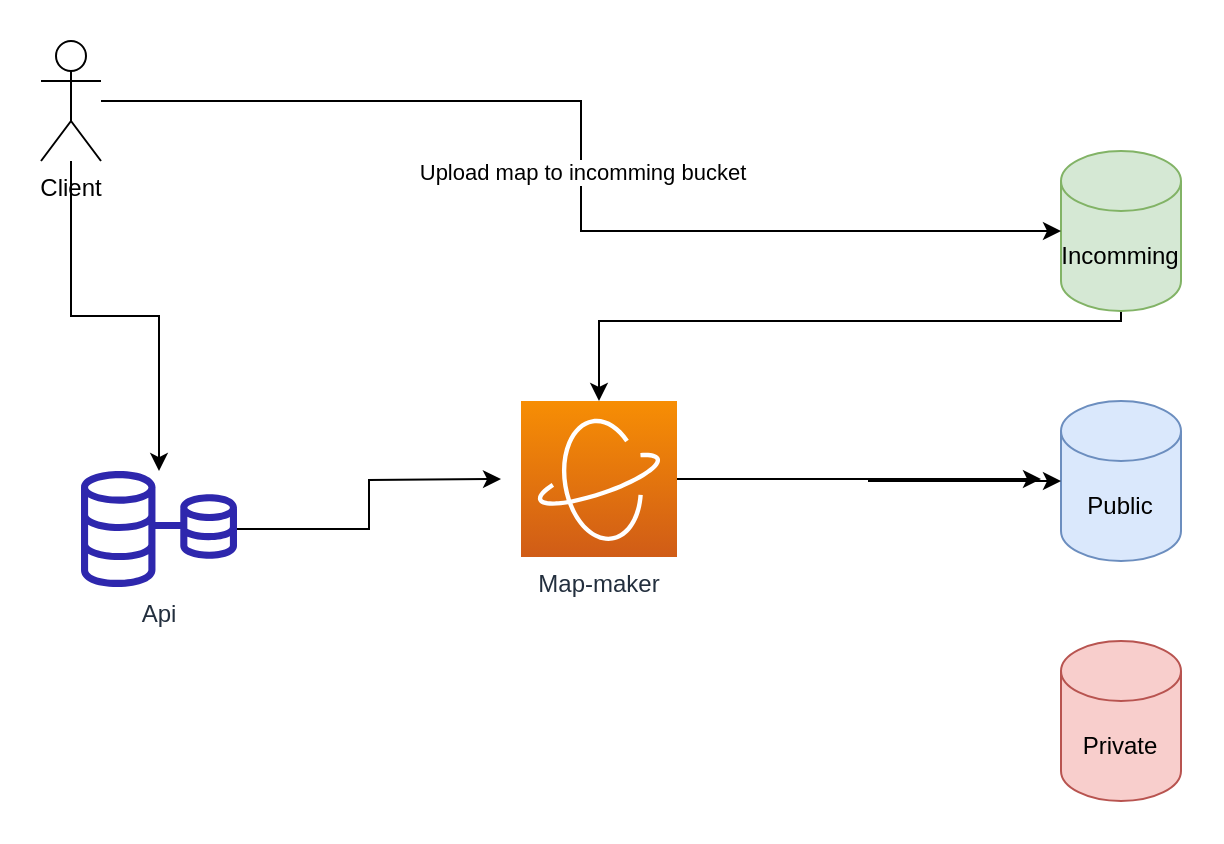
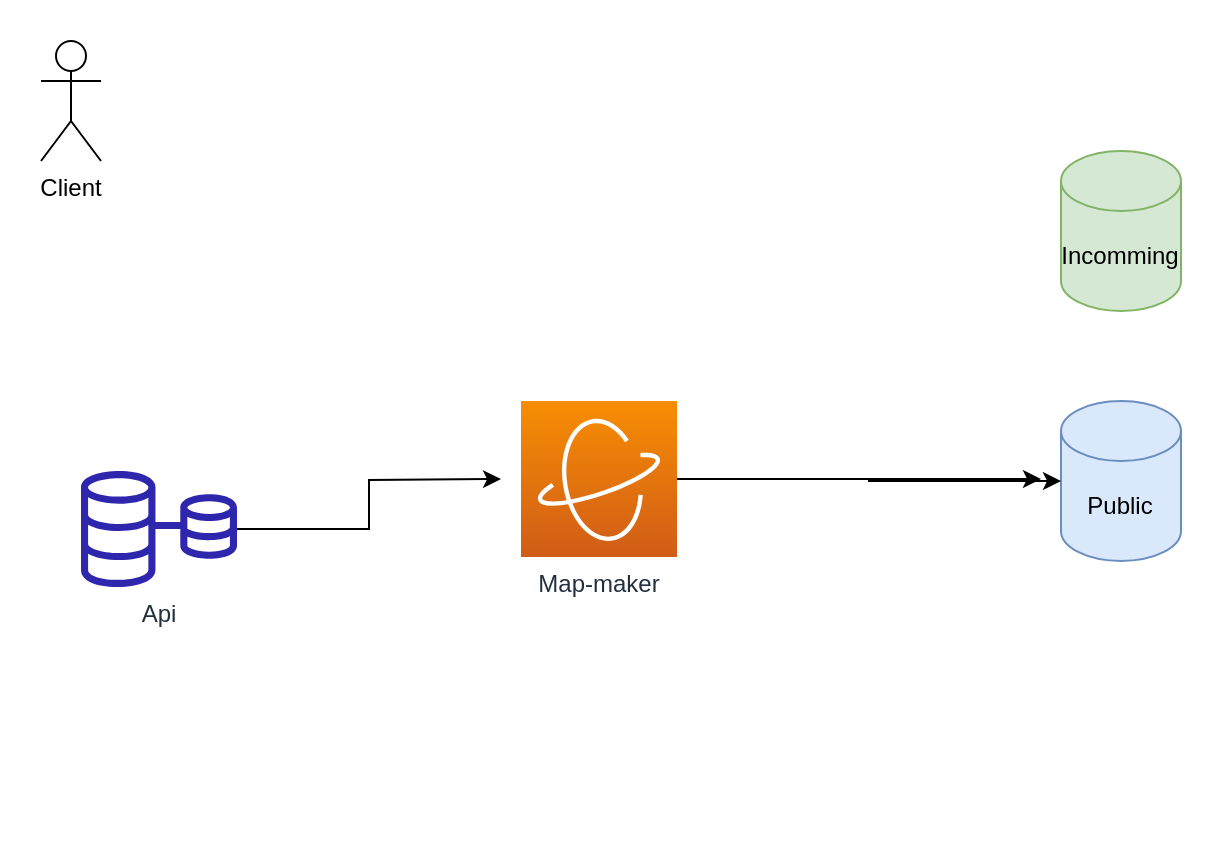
  <mxCell id="0" />
  <mxCell id="1" parent="0" />
- <mxCell id="2" style="edgeStyle=orthogonalEdgeStyle;rounded=0;orthogonalLoop=1;jettySize=auto;html=1;" edge="1" parent="1" source="3" target="12"><mxGeometry relative="1" as="geometry"><Array as="points"><mxPoint x="299" y="160" /></Array></mxGeometry></mxCell>
  <mxCell id="3" value="Incomming" style="shape=cylinder3;whiteSpace=wrap;html=1;boundedLbl=1;backgroundOutline=1;size=15;fillColor=#d5e8d4;strokeColor=#82b366;" vertex="1" parent="1"><mxGeometry x="530" y="75" width="60" height="80" as="geometry" /></mxCell>
  <mxCell id="4" value="Public" style="shape=cylinder3;whiteSpace=wrap;html=1;boundedLbl=1;backgroundOutline=1;size=15;fillColor=#dae8fc;strokeColor=#6c8ebf;" vertex="1" parent="1"><mxGeometry x="530" y="200" width="60" height="80" as="geometry" /></mxCell>
- <mxCell id="5" value="Private" style="shape=cylinder3;whiteSpace=wrap;html=1;boundedLbl=1;backgroundOutline=1;size=15;fillColor=#f8cecc;strokeColor=#b85450;" vertex="1" parent="1"><mxGeometry x="530" y="320" width="60" height="80" as="geometry" /></mxCell>
- <mxCell id="6" style="edgeStyle=orthogonalEdgeStyle;rounded=0;orthogonalLoop=1;jettySize=auto;html=1;entryX=0;entryY=0.5;entryDx=0;entryDy=0;entryPerimeter=0;" edge="1" parent="1" source="9" target="3"><mxGeometry relative="1" as="geometry" /></mxCell>
- <mxCell id="7" value="Upload map to incomming bucket" style="edgeLabel;html=1;align=center;verticalAlign=middle;resizable=0;points=[];" vertex="1" connectable="0" parent="6"><mxGeometry x="0.01" relative="1" as="geometry"><mxPoint as="offset" /></mxGeometry></mxCell>
- <mxCell id="8" style="edgeStyle=orthogonalEdgeStyle;rounded=0;orthogonalLoop=1;jettySize=auto;html=1;" edge="1" parent="1" source="9" target="14"><mxGeometry relative="1" as="geometry" /></mxCell>
  <mxCell id="9" value="Client" style="shape=umlActor;verticalLabelPosition=bottom;verticalAlign=top;html=1;outlineConnect=0;" vertex="1" parent="1"><mxGeometry x="20" y="20" width="30" height="60" as="geometry" /></mxCell>
  <mxCell id="10" style="edgeStyle=orthogonalEdgeStyle;rounded=0;orthogonalLoop=1;jettySize=auto;html=1;" edge="1" parent="1" source="12"><mxGeometry relative="1" as="geometry"><mxPoint x="520" y="239" as="targetPoint" /></mxGeometry></mxCell>
  <mxCell id="11" style="edgeStyle=orthogonalEdgeStyle;rounded=0;orthogonalLoop=1;jettySize=auto;html=1;" edge="1" parent="1" source="12" target="4"><mxGeometry relative="1" as="geometry" /></mxCell>
  <mxCell id="12" value="Map-maker" style="sketch=0;points=[[0,0,0],[0.25,0,0],[0.5,0,0],[0.75,0,0],[1,0,0],[0,1,0],[0.25,1,0],[0.5,1,0],[0.75,1,0],[1,1,0],[0,0.25,0],[0,0.5,0],[0,0.75,0],[1,0.25,0],[1,0.5,0],[1,0.75,0]];outlineConnect=0;fontColor=#232F3E;gradientColor=#F78E04;gradientDirection=north;fillColor=#D05C17;strokeColor=#ffffff;dashed=0;verticalLabelPosition=bottom;verticalAlign=top;align=center;html=1;fontSize=12;fontStyle=0;aspect=fixed;shape=mxgraph.aws4.resourceIcon;resIcon=mxgraph.aws4.nice_dcv;" vertex="1" parent="1"><mxGeometry x="260" y="200" width="78" height="78" as="geometry" /></mxCell>
  <mxCell id="13" style="edgeStyle=orthogonalEdgeStyle;rounded=0;orthogonalLoop=1;jettySize=auto;html=1;" edge="1" parent="1" source="14"><mxGeometry relative="1" as="geometry"><mxPoint x="250" y="239" as="targetPoint" /></mxGeometry></mxCell>
  <mxCell id="14" value="Api&lt;br&gt;" style="sketch=0;outlineConnect=0;fontColor=#232F3E;gradientColor=none;fillColor=#2E27AD;strokeColor=none;dashed=0;verticalLabelPosition=bottom;verticalAlign=top;align=center;html=1;fontSize=12;fontStyle=0;aspect=fixed;pointerEvents=1;shape=mxgraph.aws4.rds_multi_az;" vertex="1" parent="1"><mxGeometry x="40" y="235" width="78" height="58" as="geometry" /></mxCell>
